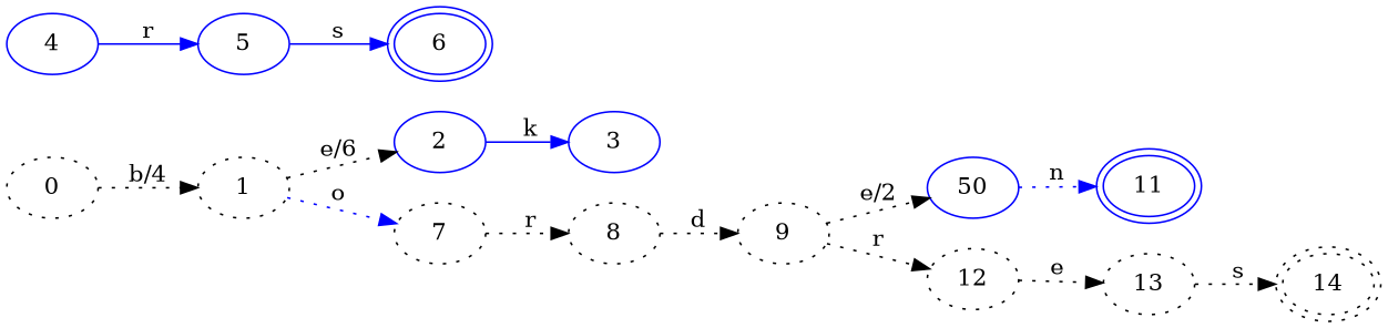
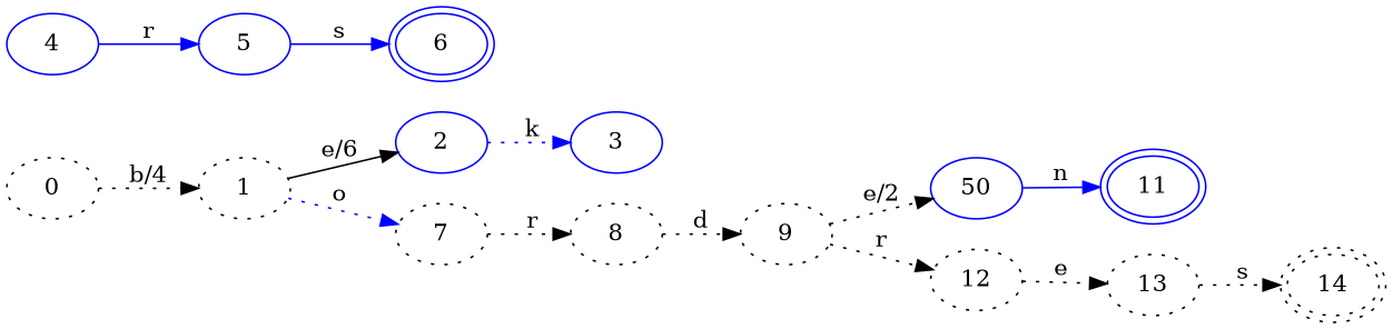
  digraph {
    labeljust=l
    labelloc=l
    rankdir=LR
    node [style=dotted]
    edge [style=dotted]
    0
    1
    2 [color=blue style=""]
    7
    3 [color=blue style=""]
    8
    4 [color=blue style=""]
    5 [color=blue style=""]
    6 [color=blue peripheries=2 style=""]
    9
    n11 [color=blue label=50 style=""]
    12
    11 [color=blue peripheries=2 style=""]
    13
    14 [peripheries=2]
    0 -> 1 [label="b/4"]
-   1 -> 2 [label="e/6"]
+   1 -> 2 [label="e/6" style=solid]
    1 -> 7 [color=blue label=o]
-   2 -> 3 [color=blue label=k style=""]
+   2 -> 3 [color=blue label=k]
    7 -> 8 [label=r]
    8 -> 9 [label=d]
    4 -> 5 [color=blue label=r style=""]
    5 -> 6 [color=blue label=s style=""]
    9 -> n11 [label="e/2"]
    9 -> 12 [label=r]
-   n11 -> 11 [color=blue label=n]
+   n11 -> 11 [color=blue label=n style=""]
    12 -> 13 [label=e]
    13 -> 14 [label=s]
  }
